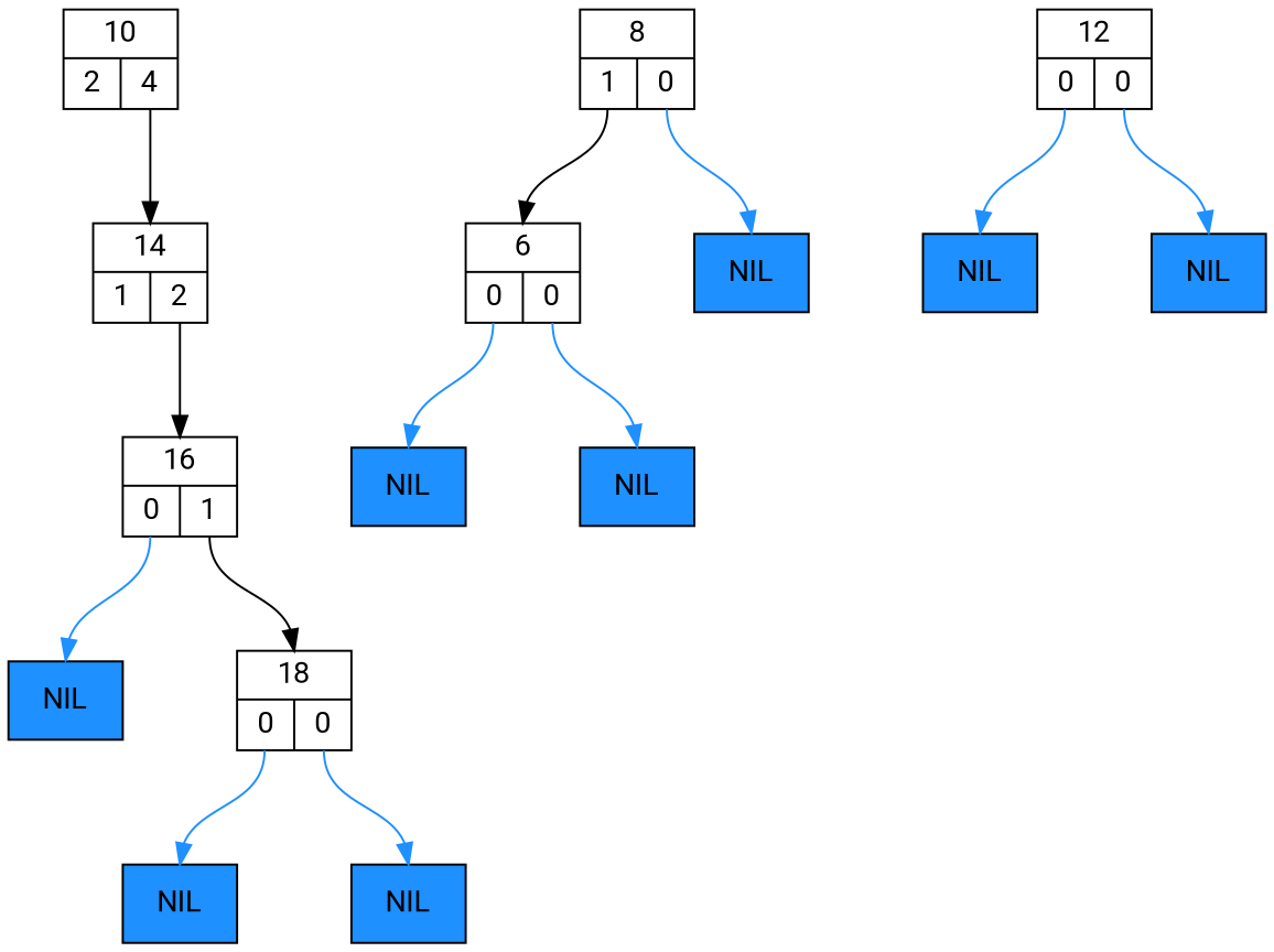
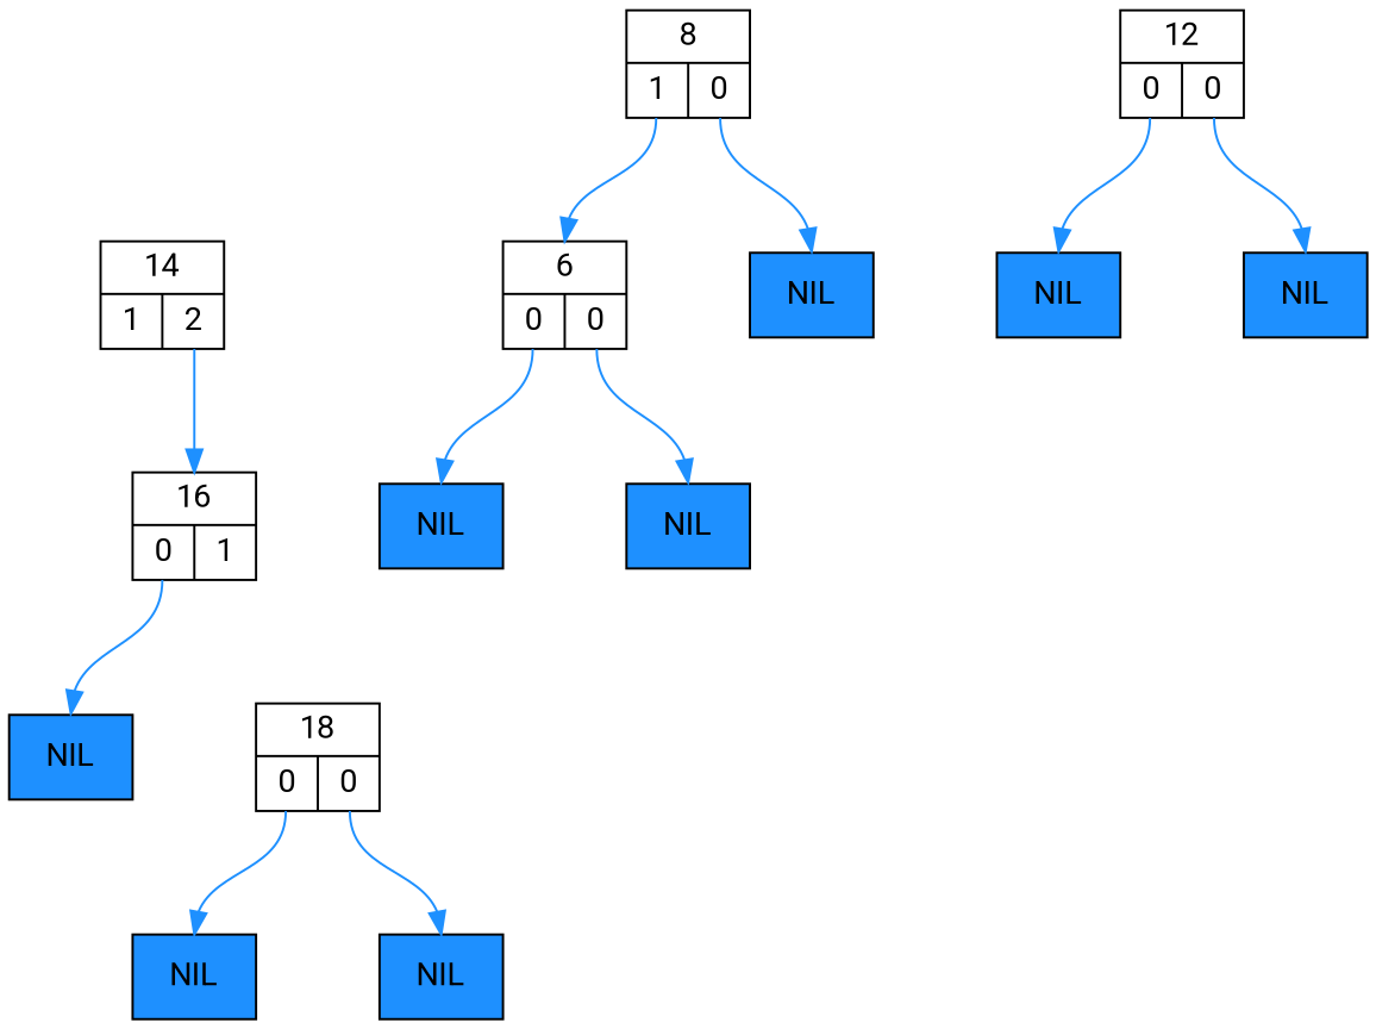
  digraph {
    fontname=Roboto
    nodesep=0.75
    ranksep=0.75
    node [fontname=Roboto shape=record fillcolor=dodgerblue style=filled]
    edge [fontname=Roboto headclip=false headport=n tailclip=false tailport="right:s" color=dodgerblue]
-   n1 [label="{10|{<left>2|<right>4}}" fillcolor="" style=""]
    n2 [label="{14|{<left>1|<right>2}}" fillcolor="" style=""]
    n3 [label="{8|{<left>1|<right>0}}" fillcolor="" style=""]
    n4 [label="{6|{<left>0|<right>0}}" fillcolor="" style=""]
    n5 [label=NIL]
    n6 [label="{16|{<left>0|<right>1}}" fillcolor="" style=""]
    n7 [label=NIL]
    n8 [label=NIL]
    n9 [label="{12|{<left>0|<right>0}}" fillcolor="" style=""]
    n10 [label=NIL]
    n11 [label=NIL]
    n12 [label=NIL]
    n13 [label="{18|{<left>0|<right>0}}" fillcolor="" style=""]
    n14 [label=NIL]
    n15 [label=NIL]
-   n1 -> n2 [color=""]
-   n2 -> n6 [color=""]
-   n3 -> n4 [tailport="left:s" color=""]
+   n2 -> n6
+   n3 -> n4 [tailport="left:s"]
    n3 -> n5
    n4 -> n7 [tailport="left:s"]
    n4 -> n8
    n6 -> n12 [tailport="left:s"]
-   n6 -> n13 [color=""]
    n9 -> n10 [tailport="left:s"]
    n9 -> n11
    n13 -> n14 [tailport="left:s"]
    n13 -> n15
  }
